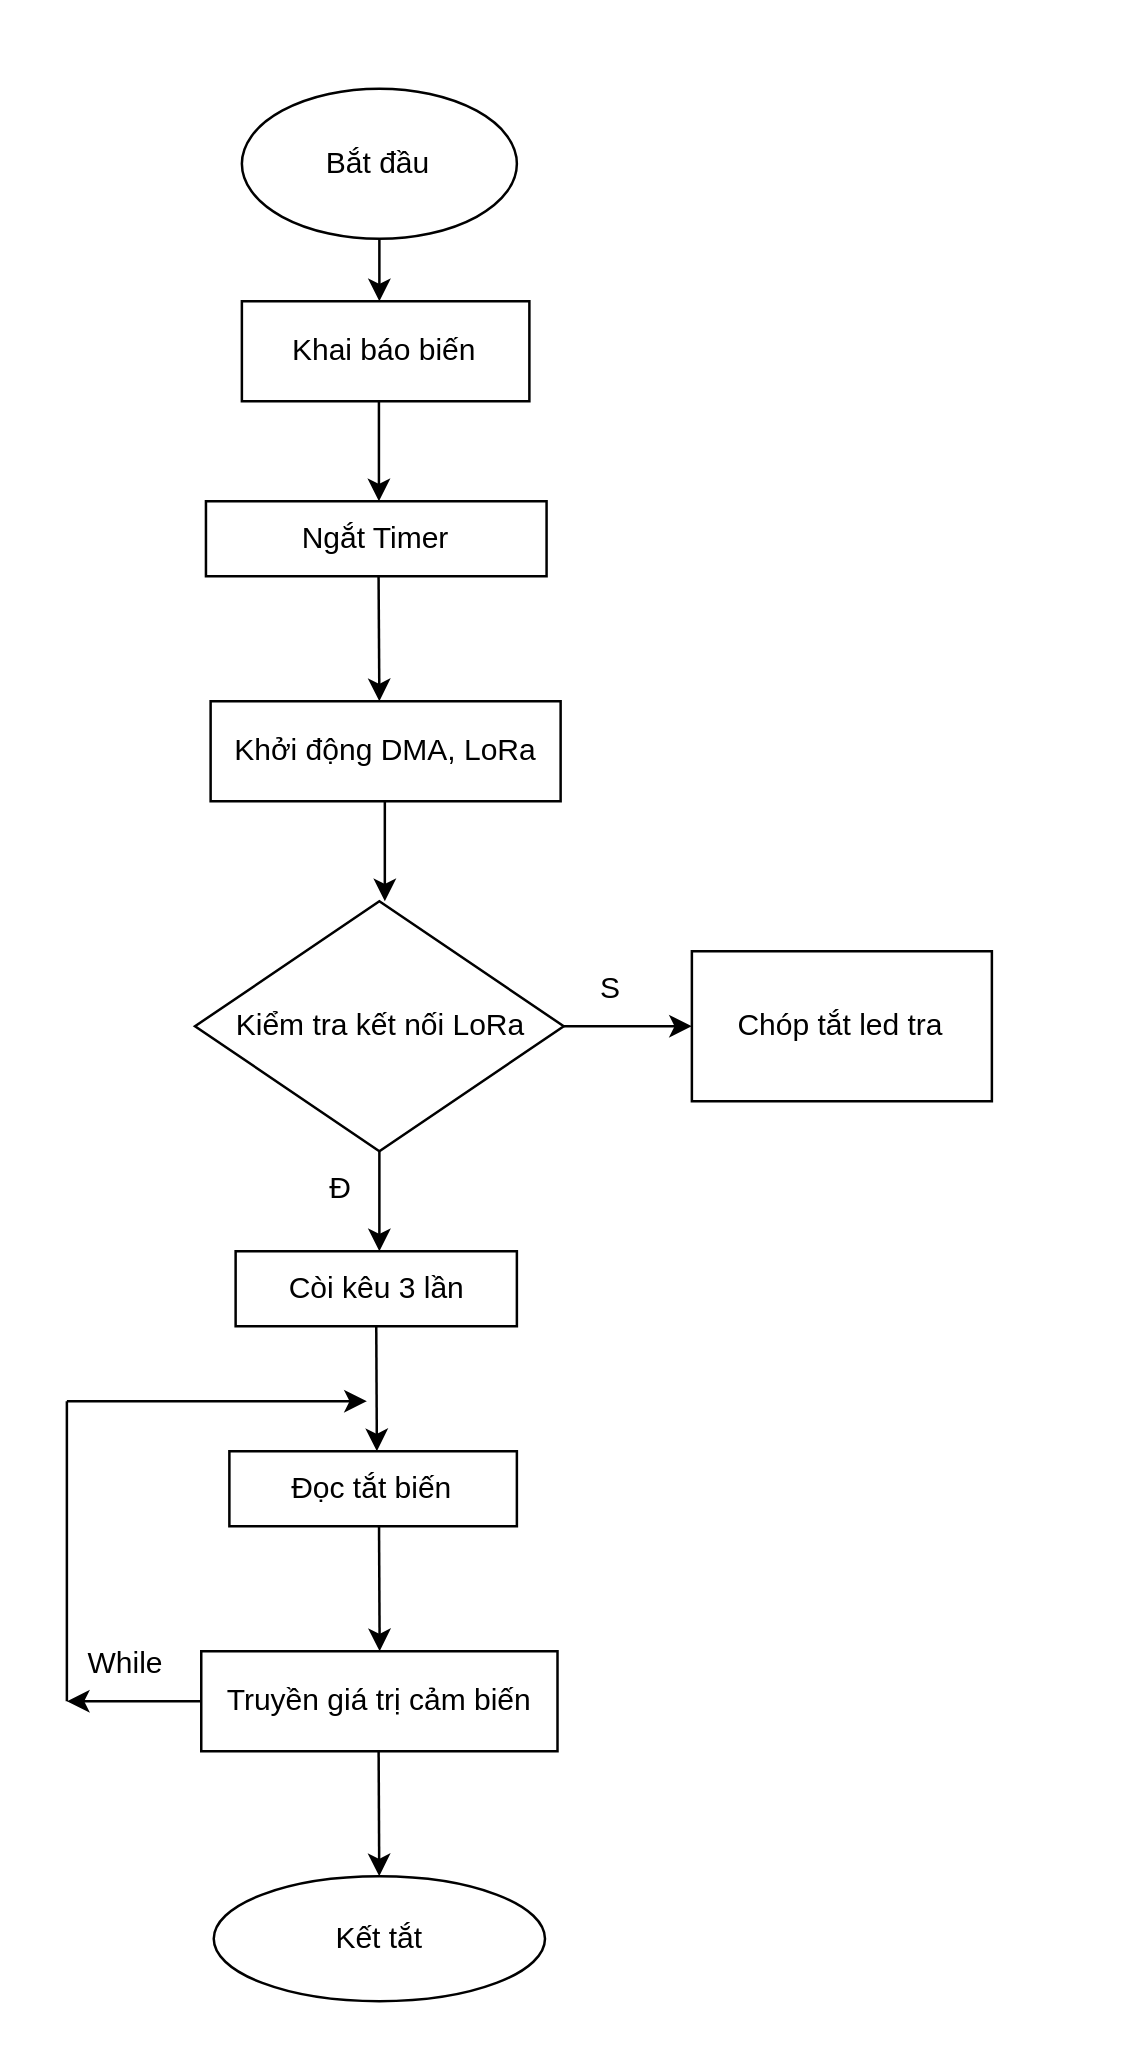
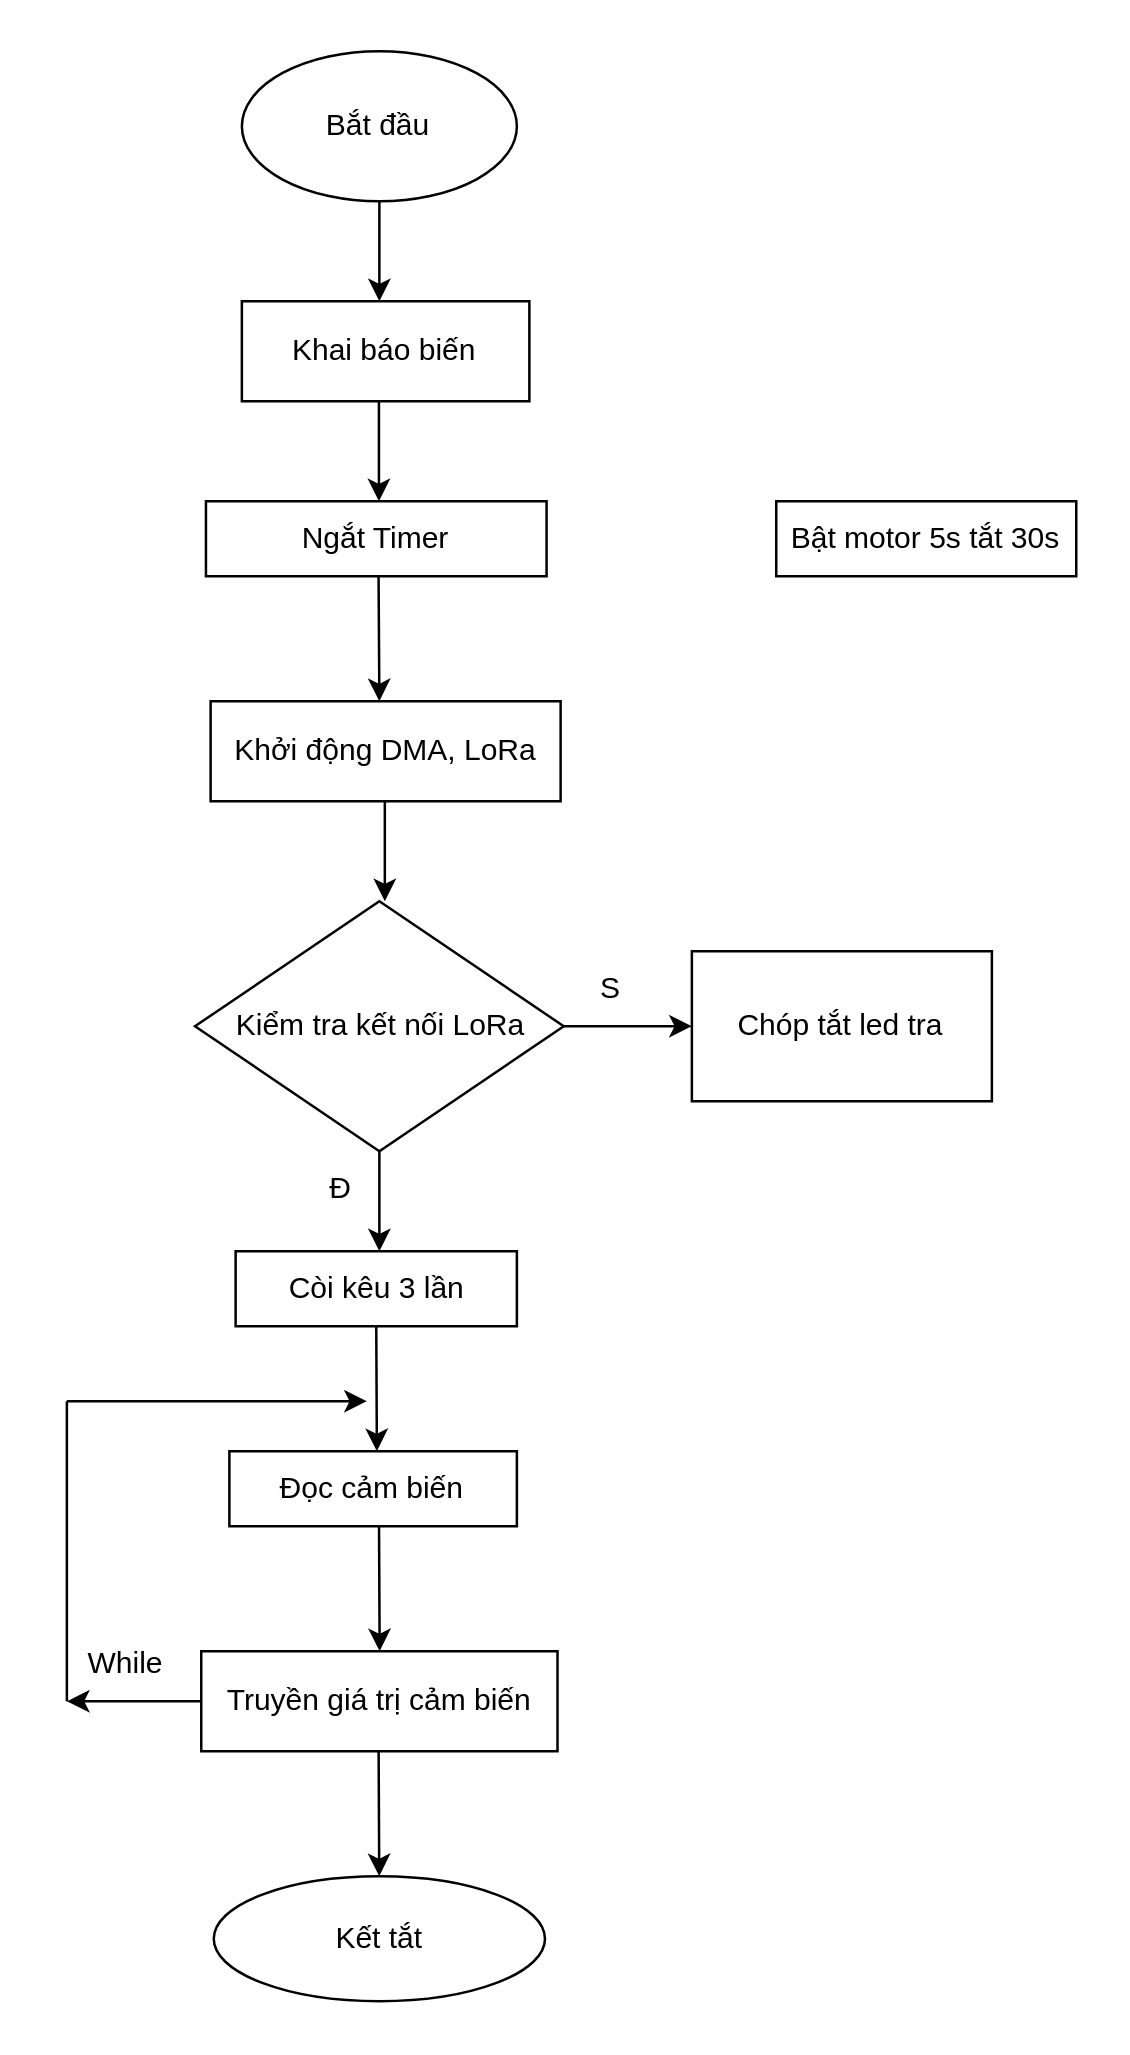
  <mxCell id="0" />
  <mxCell id="1" parent="0" />
- <mxCell id="2" value="Bắt đầu" style="ellipse;whiteSpace=wrap;html=1;" vertex="1" parent="1"><mxGeometry x="96.25" y="35" width="110" height="60" as="geometry" /></mxCell>
+ <mxCell id="2" value="Bắt đầu" style="ellipse;whiteSpace=wrap;html=1;" vertex="1" parent="1"><mxGeometry x="96.25" y="20" width="110" height="60" as="geometry" /></mxCell>
  <mxCell id="3" value="" style="endArrow=classic;html=1;rounded=0;exitX=0.5;exitY=1;exitDx=0;exitDy=0;" edge="1" parent="1" source="2"><mxGeometry width="50" height="50" relative="1" as="geometry"><mxPoint x="146.25" y="80" as="sourcePoint" /><mxPoint x="151.25" y="120" as="targetPoint" /></mxGeometry></mxCell>
  <mxCell id="4" value="Khai báo biến" style="rounded=0;whiteSpace=wrap;html=1;" vertex="1" parent="1"><mxGeometry x="96.25" y="120" width="115" height="40" as="geometry" /></mxCell>
  <mxCell id="5" value="" style="endArrow=classic;html=1;rounded=0;exitX=0.5;exitY=1;exitDx=0;exitDy=0;" edge="1" parent="1"><mxGeometry width="50" height="50" relative="1" as="geometry"><mxPoint x="151.07" y="160" as="sourcePoint" /><mxPoint x="151.07" y="200" as="targetPoint" /></mxGeometry></mxCell>
  <mxCell id="6" value="Khởi động DMA, LoRa" style="rounded=0;whiteSpace=wrap;html=1;" vertex="1" parent="1"><mxGeometry x="83.75" y="280" width="140" height="40" as="geometry" /></mxCell>
+ <mxCell id="7" value="Bật motor 5s tắt 30s" style="rounded=0;whiteSpace=wrap;html=1;" vertex="1" parent="1"><mxGeometry x="310" y="200" width="120" height="30" as="geometry" /></mxCell>
  <mxCell id="8" value="Kiểm tra kết nối LoRa" style="rhombus;whiteSpace=wrap;html=1;" vertex="1" parent="1"><mxGeometry x="77.5" y="360" width="147.5" height="100" as="geometry" /></mxCell>
  <mxCell id="9" value="" style="endArrow=classic;html=1;rounded=0;exitX=1;exitY=0.5;exitDx=0;exitDy=0;" edge="1" parent="1" source="8"><mxGeometry width="50" height="50" relative="1" as="geometry"><mxPoint x="226.25" y="390" as="sourcePoint" /><mxPoint x="276.25" y="410" as="targetPoint" /></mxGeometry></mxCell>
  <mxCell id="10" value="S" style="text;html=1;strokeColor=none;fillColor=none;align=center;verticalAlign=middle;whiteSpace=wrap;rounded=0;" vertex="1" parent="1"><mxGeometry x="240" y="380" width="7.5" height="30" as="geometry" /></mxCell>
  <mxCell id="11" value="Chóp tắt led tra" style="rounded=0;whiteSpace=wrap;html=1;" vertex="1" parent="1"><mxGeometry x="276.25" y="380" width="120" height="60" as="geometry" /></mxCell>
  <mxCell id="12" value="" style="endArrow=classic;html=1;rounded=0;exitX=0.5;exitY=1;exitDx=0;exitDy=0;" edge="1" parent="1" source="8"><mxGeometry width="50" height="50" relative="1" as="geometry"><mxPoint x="136.25" y="480" as="sourcePoint" /><mxPoint x="151.25" y="500" as="targetPoint" /></mxGeometry></mxCell>
  <mxCell id="13" value="Đ" style="text;html=1;strokeColor=none;fillColor=none;align=center;verticalAlign=middle;whiteSpace=wrap;rounded=0;" vertex="1" parent="1"><mxGeometry x="106.25" y="460" width="60" height="30" as="geometry" /></mxCell>
  <mxCell id="14" value="Còi kêu 3 lần" style="rounded=0;whiteSpace=wrap;html=1;" vertex="1" parent="1"><mxGeometry x="93.75" y="500" width="112.5" height="30" as="geometry" /></mxCell>
  <mxCell id="15" value="" style="endArrow=classic;html=1;rounded=0;exitX=0.5;exitY=1;exitDx=0;exitDy=0;" edge="1" parent="1" source="14"><mxGeometry width="50" height="50" relative="1" as="geometry"><mxPoint x="146.25" y="530" as="sourcePoint" /><mxPoint x="150.25" y="580" as="targetPoint" /></mxGeometry></mxCell>
- <mxCell id="16" value="Đọc tắt biến" style="rounded=0;whiteSpace=wrap;html=1;" vertex="1" parent="1"><mxGeometry x="91.25" y="580" width="115" height="30" as="geometry" /></mxCell>
+ <mxCell id="16" value="Đọc cảm biến" style="rounded=0;whiteSpace=wrap;html=1;" vertex="1" parent="1"><mxGeometry x="91.25" y="580" width="115" height="30" as="geometry" /></mxCell>
  <mxCell id="17" value="" style="endArrow=classic;html=1;rounded=0;exitX=0.5;exitY=1;exitDx=0;exitDy=0;" edge="1" parent="1"><mxGeometry width="50" height="50" relative="1" as="geometry"><mxPoint x="151.11" y="610" as="sourcePoint" /><mxPoint x="151.36" y="660" as="targetPoint" /></mxGeometry></mxCell>
  <mxCell id="18" value="Truyền giá trị cảm biến" style="rounded=0;whiteSpace=wrap;html=1;" vertex="1" parent="1"><mxGeometry x="80" y="660" width="142.5" height="40" as="geometry" /></mxCell>
  <mxCell id="19" value="Kết tắt" style="ellipse;whiteSpace=wrap;html=1;" vertex="1" parent="1"><mxGeometry x="85" y="750" width="132.5" height="50" as="geometry" /></mxCell>
  <mxCell id="20" value="" style="endArrow=classic;html=1;rounded=0;exitX=0;exitY=0.5;exitDx=0;exitDy=0;" edge="1" parent="1" source="18"><mxGeometry width="50" height="50" relative="1" as="geometry"><mxPoint x="66.25" y="680" as="sourcePoint" /><mxPoint x="26.25" y="680" as="targetPoint" /></mxGeometry></mxCell>
  <mxCell id="21" value="" style="endArrow=none;html=1;rounded=0;" edge="1" parent="1"><mxGeometry width="50" height="50" relative="1" as="geometry"><mxPoint x="26.25" y="680" as="sourcePoint" /><mxPoint x="26.25" y="560" as="targetPoint" /></mxGeometry></mxCell>
  <mxCell id="22" value="" style="endArrow=classic;html=1;rounded=0;" edge="1" parent="1"><mxGeometry width="50" height="50" relative="1" as="geometry"><mxPoint x="26.25" y="560" as="sourcePoint" /><mxPoint x="146.25" y="560" as="targetPoint" /></mxGeometry></mxCell>
  <mxCell id="23" value="While" style="text;html=1;strokeColor=none;fillColor=none;align=center;verticalAlign=middle;whiteSpace=wrap;rounded=0;" vertex="1" parent="1"><mxGeometry x="20" y="650" width="60" height="30" as="geometry" /></mxCell>
  <mxCell id="24" value="" style="endArrow=classic;html=1;rounded=0;exitX=0.5;exitY=1;exitDx=0;exitDy=0;" edge="1" parent="1"><mxGeometry width="50" height="50" relative="1" as="geometry"><mxPoint x="150.95" y="700" as="sourcePoint" /><mxPoint x="151.2" y="750" as="targetPoint" /></mxGeometry></mxCell>
  <mxCell id="25" value="" style="endArrow=classic;html=1;rounded=0;exitX=0.5;exitY=1;exitDx=0;exitDy=0;" edge="1" parent="1"><mxGeometry width="50" height="50" relative="1" as="geometry"><mxPoint x="153.43" y="320" as="sourcePoint" /><mxPoint x="153.43" y="360" as="targetPoint" /></mxGeometry></mxCell>
  <mxCell id="26" value="Ngắt Timer" style="rounded=0;whiteSpace=wrap;html=1;" vertex="1" parent="1"><mxGeometry x="81.88" y="200" width="136.25" height="30" as="geometry" /></mxCell>
  <mxCell id="27" value="" style="endArrow=classic;html=1;rounded=0;exitX=0.5;exitY=1;exitDx=0;exitDy=0;" edge="1" parent="1"><mxGeometry width="50" height="50" relative="1" as="geometry"><mxPoint x="150.93" y="230" as="sourcePoint" /><mxPoint x="151.25" y="280" as="targetPoint" /></mxGeometry></mxCell>
